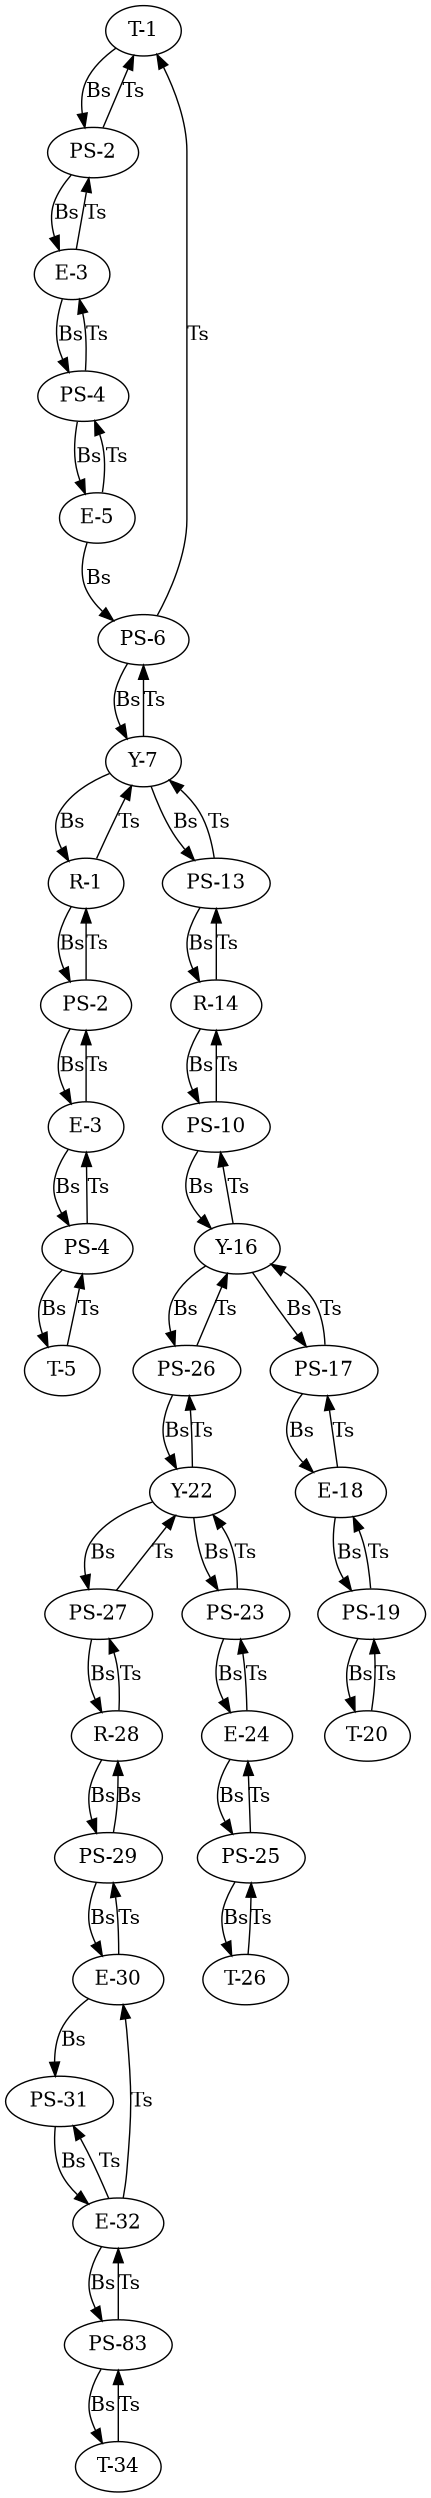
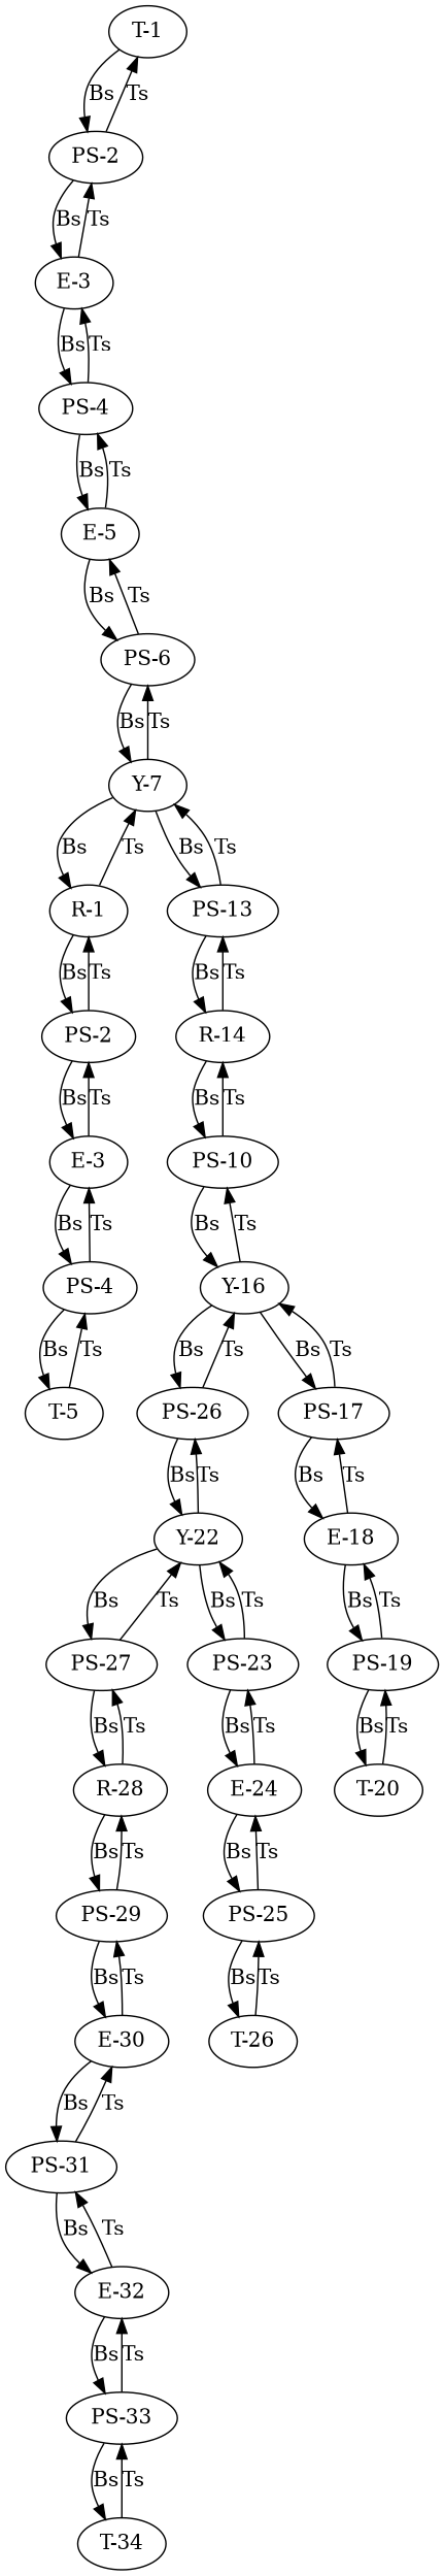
  digraph {
    n1 [label="T-1"]
    n2 [label="PS-2"]
    n3 [label="E-3"]
    n4 [label="PS-4"]
    n5 [label="E-5"]
    n6 [label="PS-6"]
    n7 [label="Y-7"]
    n8 [label="R-1"]
    n9 [label="PS-13"]
    n10 [label="PS-2"]
    n11 [label="R-14"]
    n12 [label="T-5"]
    n13 [label="PS-4"]
    n14 [label="E-3"]
    n15 [label="PS-10"]
    n16 [label="Y-16"]
    n17 [label="PS-26"]
    n18 [label="PS-17"]
    n19 [label="Y-22"]
    n20 [label="E-18"]
    n21 [label="PS-19"]
    n22 [label="T-20"]
    n23 [label="PS-27"]
    n24 [label="PS-23"]
    n25 [label="R-28"]
    n26 [label="E-24"]
    n27 [label="PS-25"]
    n28 [label="T-26"]
    n29 [label="PS-29"]
    n30 [label="E-30"]
    n31 [label="PS-31"]
    n32 [label="E-32"]
-   n33 [label="PS-83"]
+   n33 [label="PS-33"]
    n34 [label="T-34"]
    n1 -> n2 [label=Bs]
    n2 -> n1 [label=Ts]
    n2 -> n3 [label=Bs]
    n3 -> n2 [label=Ts]
    n3 -> n4 [label=Bs]
    n4 -> n3 [label=Ts]
    n4 -> n5 [label=Bs]
    n5 -> n4 [label=Ts]
    n5 -> n6 [label=Bs]
-   n6 -> n1 [label=Ts]
+   n6 -> n5 [label=Ts]
    n6 -> n7 [label=Bs]
    n7 -> n6 [label=Ts]
    n7 -> n8 [label=Bs]
    n7 -> n9 [label=Bs]
    n8 -> n7 [label=Ts]
    n8 -> n10 [label=Bs]
    n9 -> n7 [label=Ts]
    n9 -> n11 [label=Bs]
    n10 -> n8 [label=Ts]
    n10 -> n14 [label=Bs]
    n11 -> n9 [label=Ts]
    n11 -> n15 [label=Bs]
    n12 -> n13 [label=Ts]
    n13 -> n12 [label=Bs]
    n13 -> n14 [label=Ts]
    n14 -> n10 [label=Ts]
    n14 -> n13 [label=Bs]
    n15 -> n11 [label=Ts]
    n15 -> n16 [label=Bs]
    n16 -> n15 [label=Ts]
    n16 -> n17 [label=Bs]
    n16 -> n18 [label=Bs]
    n17 -> n16 [label=Ts]
    n17 -> n19 [label=Bs]
    n18 -> n16 [label=Ts]
    n18 -> n20 [label=Bs]
    n19 -> n17 [label=Ts]
    n19 -> n23 [label=Bs]
    n19 -> n24 [label=Bs]
    n20 -> n18 [label=Ts]
    n20 -> n21 [label=Bs]
    n21 -> n20 [label=Ts]
    n21 -> n22 [label=Bs]
    n22 -> n21 [label=Ts]
    n23 -> n19 [label=Ts]
    n23 -> n25 [label=Bs]
    n24 -> n19 [label=Ts]
    n24 -> n26 [label=Bs]
    n25 -> n23 [label=Ts]
    n25 -> n29 [label=Bs]
    n26 -> n24 [label=Ts]
    n26 -> n27 [label=Bs]
    n27 -> n26 [label=Ts]
    n27 -> n28 [label=Bs]
    n28 -> n27 [label=Ts]
-   n29 -> n25 [label=Bs]
+   n29 -> n25 [label=Ts]
    n29 -> n30 [label=Bs]
    n30 -> n29 [label=Ts]
    n30 -> n31 [label=Bs]
-   n32 -> n30 [label=Ts]
+   n31 -> n30 [label=Ts]
    n31 -> n32 [label=Bs]
    n32 -> n31 [label=Ts]
    n32 -> n33 [label=Bs]
    n33 -> n32 [label=Ts]
    n33 -> n34 [label=Bs]
    n34 -> n33 [label=Ts]
  }
